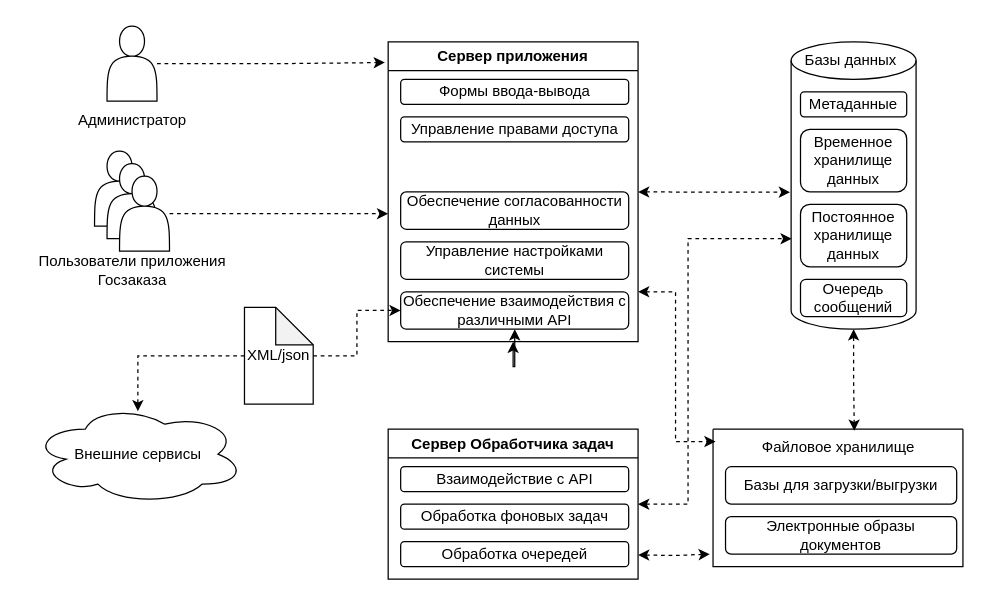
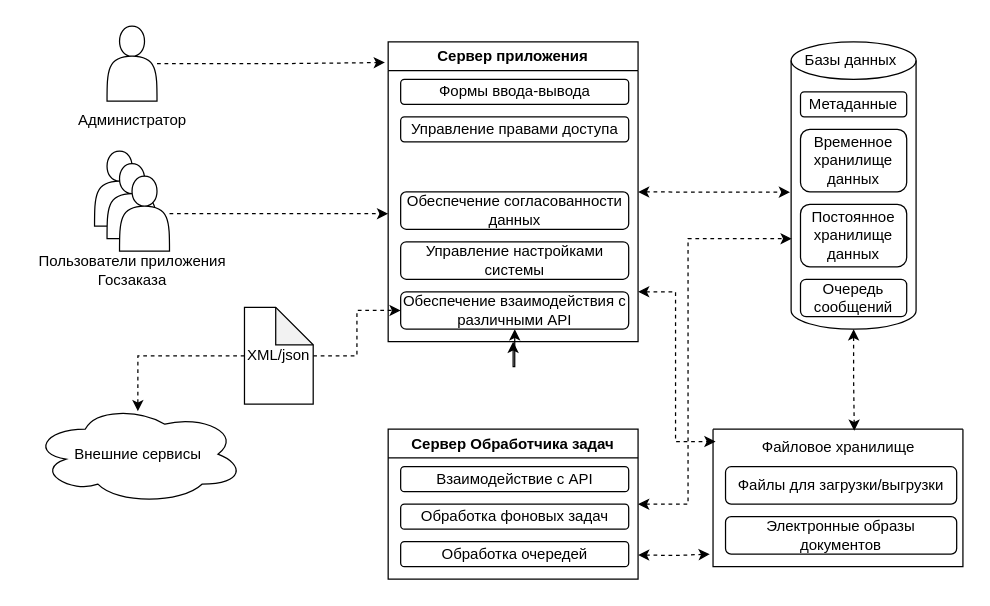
  <mxCell id="0" />
  <mxCell id="1" parent="0" />
  <mxCell id="2" value="" style="shape=actor;whiteSpace=wrap;html=1;" vertex="1" parent="1"><mxGeometry x="85" y="20.5" width="40" height="60" as="geometry" /></mxCell>
  <mxCell id="3" value="Администратор" style="text;html=1;align=center;verticalAlign=middle;resizable=0;points=[];autosize=1;strokeColor=none;fillColor=none;" vertex="1" parent="1"><mxGeometry x="50" y="80.5" width="110" height="30" as="geometry" /></mxCell>
  <mxCell id="4" value="" style="shape=actor;whiteSpace=wrap;html=1;" vertex="1" parent="1"><mxGeometry x="75" y="120.5" width="40" height="60" as="geometry" /></mxCell>
  <mxCell id="5" value="" style="shape=actor;whiteSpace=wrap;html=1;" vertex="1" parent="1"><mxGeometry x="85" y="130.5" width="40" height="60" as="geometry" /></mxCell>
  <mxCell id="6" style="edgeStyle=orthogonalEdgeStyle;rounded=0;orthogonalLoop=1;jettySize=auto;html=1;dashed=1;" edge="1" parent="1" source="7"><mxGeometry relative="1" as="geometry"><mxPoint x="310" y="170.5" as="targetPoint" /></mxGeometry></mxCell>
  <mxCell id="7" value="" style="shape=actor;whiteSpace=wrap;html=1;" vertex="1" parent="1"><mxGeometry x="95" y="140.5" width="40" height="60" as="geometry" /></mxCell>
  <mxCell id="8" value="Пользователи приложения&lt;div&gt;Госзаказа&lt;/div&gt;" style="text;html=1;align=center;verticalAlign=middle;resizable=0;points=[];autosize=1;strokeColor=none;fillColor=none;" vertex="1" parent="1"><mxGeometry y="195.5" width="170" height="40" as="geometry" x="20" /></mxCell>
  <mxCell id="9" style="edgeStyle=orthogonalEdgeStyle;rounded=0;orthogonalLoop=1;jettySize=auto;html=1;startArrow=classic;startFill=1;" edge="1" parent="1" source="11" target="16"><mxGeometry relative="1" as="geometry" /></mxCell>
  <mxCell id="10" style="edgeStyle=orthogonalEdgeStyle;rounded=0;orthogonalLoop=1;jettySize=auto;html=1;entryX=0.01;entryY=0.09;entryDx=0;entryDy=0;startArrow=classic;startFill=1;dashed=1;entryPerimeter=0;" edge="1" parent="1" source="11" target="31"><mxGeometry relative="1" as="geometry"><Array as="points"><mxPoint x="540" y="233" /><mxPoint x="540" y="353" /></Array></mxGeometry></mxCell>
  <mxCell id="11" value="Сервер приложения" style="swimlane;whiteSpace=wrap;html=1;" vertex="1" parent="1"><mxGeometry x="310" y="33" width="200" height="240" as="geometry" /></mxCell>
  <mxCell id="12" value="Формы ввода-вывода" style="rounded=1;whiteSpace=wrap;html=1;" vertex="1" parent="11"><mxGeometry x="10" y="30" width="182.5" height="20" as="geometry" /></mxCell>
  <mxCell id="13" value="Управление правами доступа" style="rounded=1;whiteSpace=wrap;html=1;" vertex="1" parent="11"><mxGeometry x="10" y="60" width="182.5" height="20" as="geometry" /></mxCell>
  <mxCell id="14" value="Обеспечение согласованности данных" style="rounded=1;whiteSpace=wrap;html=1;" vertex="1" parent="11"><mxGeometry x="10" y="120" width="182.5" height="30" as="geometry" /></mxCell>
  <mxCell id="15" value="Управление настройками системы" style="rounded=1;whiteSpace=wrap;html=1;" vertex="1" parent="11"><mxGeometry x="10" y="160" width="182.5" height="30" as="geometry" /></mxCell>
  <mxCell id="16" value="Обеспечение взаимодействия с различными API" style="rounded=1;whiteSpace=wrap;html=1;" vertex="1" parent="11"><mxGeometry x="10" y="200" width="182.5" height="30" as="geometry" /></mxCell>
  <mxCell id="17" value="" style="shape=cylinder3;whiteSpace=wrap;html=1;boundedLbl=1;backgroundOutline=1;size=15;" vertex="1" parent="1"><mxGeometry x="632.5" y="33" width="100" height="230" as="geometry" /></mxCell>
  <mxCell id="18" value="Базы данных" style="text;html=1;align=center;verticalAlign=middle;resizable=0;points=[];autosize=1;strokeColor=none;fillColor=none;fontSize=12;" vertex="1" parent="1"><mxGeometry x="630" y="33" width="100" height="30" as="geometry" /></mxCell>
  <mxCell id="19" value="Метаданные" style="rounded=1;whiteSpace=wrap;html=1;" vertex="1" parent="1"><mxGeometry x="640" y="73" width="85" height="20" as="geometry" /></mxCell>
  <mxCell id="20" value="Временное хранилище данных" style="rounded=1;whiteSpace=wrap;html=1;" vertex="1" parent="1"><mxGeometry x="640" y="103" width="85" height="50" as="geometry" /></mxCell>
  <mxCell id="21" value="Постоянное хранилище данных" style="rounded=1;whiteSpace=wrap;html=1;" vertex="1" parent="1"><mxGeometry x="640" y="163" width="85" height="50" as="geometry" /></mxCell>
  <mxCell id="22" value="Очередь сообщений" style="rounded=1;whiteSpace=wrap;html=1;" vertex="1" parent="1"><mxGeometry x="640" y="223" width="85" height="30" as="geometry" /></mxCell>
  <mxCell id="23" value="Внешние сервисы" style="ellipse;shape=cloud;whiteSpace=wrap;html=1;" vertex="1" parent="1"><mxGeometry x="25" y="323" width="170" height="80" as="geometry" /></mxCell>
  <mxCell id="24" style="edgeStyle=orthogonalEdgeStyle;rounded=0;orthogonalLoop=1;jettySize=auto;html=1;entryX=0;entryY=0.5;entryDx=0;entryDy=0;dashed=1;" edge="1" parent="1" source="25" target="16"><mxGeometry relative="1" as="geometry" /></mxCell>
  <mxCell id="25" value="XML/json" style="shape=note;whiteSpace=wrap;html=1;backgroundOutline=1;darkOpacity=0.05;" vertex="1" parent="1"><mxGeometry x="195" y="245.5" width="55" height="77.5" as="geometry" /></mxCell>
  <mxCell id="26" style="edgeStyle=orthogonalEdgeStyle;rounded=0;orthogonalLoop=1;jettySize=auto;html=1;entryX=0.498;entryY=0.07;entryDx=0;entryDy=0;entryPerimeter=0;exitX=0;exitY=0.5;exitDx=0;exitDy=0;exitPerimeter=0;dashed=1;" edge="1" parent="1" source="25" target="23"><mxGeometry relative="1" as="geometry" /></mxCell>
  <mxCell id="27" value="Сервер Обработчика задач" style="swimlane;whiteSpace=wrap;html=1;" vertex="1" parent="1"><mxGeometry x="310" y="343" width="200" height="120" as="geometry" /></mxCell>
  <mxCell id="28" value="Взаимодействие с API" style="rounded=1;whiteSpace=wrap;html=1;" vertex="1" parent="27"><mxGeometry x="10" y="30" width="182.5" height="20" as="geometry" /></mxCell>
  <mxCell id="29" value="Обработка фоновых задач" style="rounded=1;whiteSpace=wrap;html=1;" vertex="1" parent="27"><mxGeometry x="10" y="60" width="182.5" height="20" as="geometry" /></mxCell>
  <mxCell id="30" value="Обработка очередей" style="rounded=1;whiteSpace=wrap;html=1;" vertex="1" parent="27"><mxGeometry x="10" y="90" width="182.5" height="20" as="geometry" /></mxCell>
  <mxCell id="31" value="" style="swimlane;startSize=0;" vertex="1" parent="1"><mxGeometry x="570" y="343" width="200" height="110" as="geometry" /></mxCell>
  <mxCell id="32" value="Файловое хранилище" style="text;html=1;align=center;verticalAlign=middle;resizable=0;points=[];autosize=1;strokeColor=none;fillColor=none;" vertex="1" parent="31"><mxGeometry x="25" width="150" height="30" as="geometry" /></mxCell>
- <mxCell id="33" value="Базы для загрузки/выгрузки" style="rounded=1;whiteSpace=wrap;html=1;" vertex="1" parent="31"><mxGeometry x="10" y="30" width="185" height="30" as="geometry" /></mxCell>
+ <mxCell id="33" value="Файлы для загрузки/выгрузки" style="rounded=1;whiteSpace=wrap;html=1;" vertex="1" parent="31"><mxGeometry x="10" y="30" width="185" height="30" as="geometry" /></mxCell>
  <mxCell id="34" value="Электронные образы документов" style="rounded=1;whiteSpace=wrap;html=1;" vertex="1" parent="31"><mxGeometry x="10" y="70" width="185" height="30" as="geometry" /></mxCell>
  <mxCell id="35" style="edgeStyle=orthogonalEdgeStyle;rounded=0;orthogonalLoop=1;jettySize=auto;html=1;entryX=-0.013;entryY=0.069;entryDx=0;entryDy=0;entryPerimeter=0;dashed=1;" edge="1" parent="1" source="2" target="11"><mxGeometry relative="1" as="geometry" /></mxCell>
  <mxCell id="36" style="rounded=0;orthogonalLoop=1;jettySize=auto;html=1;entryX=-0.009;entryY=0.523;entryDx=0;entryDy=0;entryPerimeter=0;startArrow=classic;startFill=1;dashed=1;" edge="1" parent="1" source="11" target="17"><mxGeometry relative="1" as="geometry" /></mxCell>
  <mxCell id="37" style="edgeStyle=orthogonalEdgeStyle;rounded=0;orthogonalLoop=1;jettySize=auto;html=1;entryX=-0.013;entryY=0.54;entryDx=0;entryDy=0;entryPerimeter=0;startArrow=classic;startFill=1;dashed=1;" edge="1" parent="1"><mxGeometry relative="1" as="geometry"><mxPoint x="510" y="443.62" as="sourcePoint" /><mxPoint x="567.4" y="443.02" as="targetPoint" /></mxGeometry></mxCell>
  <mxCell id="38" style="edgeStyle=orthogonalEdgeStyle;rounded=0;orthogonalLoop=1;jettySize=auto;html=1;entryX=0.005;entryY=0.515;entryDx=0;entryDy=0;entryPerimeter=0;startArrow=classic;startFill=1;dashed=1;" edge="1" parent="1"><mxGeometry relative="1" as="geometry"><mxPoint x="510" y="403" as="sourcePoint" /><mxPoint x="633" y="190.5" as="targetPoint" /><Array as="points"><mxPoint x="510" y="403" /><mxPoint x="550" y="403" /><mxPoint x="550" y="191" /></Array></mxGeometry></mxCell>
  <mxCell id="39" style="edgeStyle=orthogonalEdgeStyle;rounded=0;orthogonalLoop=1;jettySize=auto;html=1;entryX=0.587;entryY=0.043;entryDx=0;entryDy=0;entryPerimeter=0;dashed=1;startArrow=classic;startFill=1;" edge="1" parent="1" source="17" target="32"><mxGeometry relative="1" as="geometry" /></mxCell>
